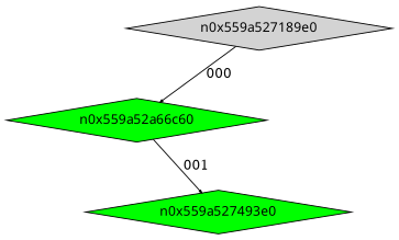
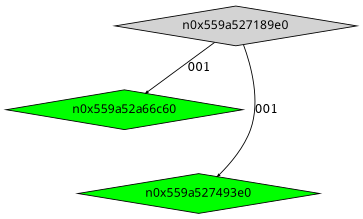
  digraph {
    node [fontname=Terminus shape=diamond style=filled fillcolor=green]
    edge [arrowsize=.3]
    n1 [height=.1 label=n0x559a527189e0 width=.1 fillcolor=""]
    n0x559a52a66c60 [height=.1 width=.1]
    n0x559a527493e0 [height=.1 width=.1]
-   n1 -> n0x559a52a66c60 [label=000]
-   n0x559a52a66c60 -> n0x559a527493e0 [label=001]
+   n1 -> n0x559a52a66c60 [label=001]
+   n1 -> n0x559a527493e0 [label=001]
  }
